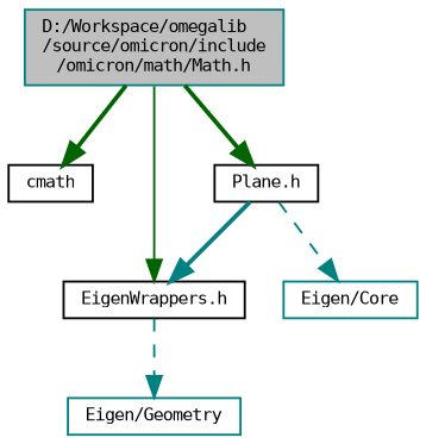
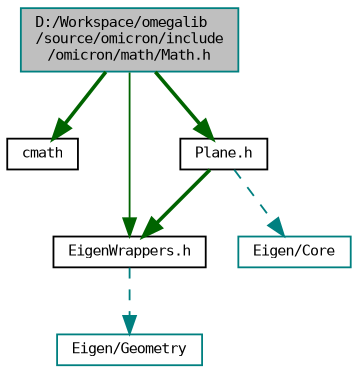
  digraph {
    fontname="DejaVu Sans Mono"
    node [color=teal fontname="DejaVu Sans Mono" fontsize=8 shape=record]
    edge [color=darkgreen fontname="DejaVu Sans Mono" fontsize=8 labelfontname="FreeSans.ttf" labelfontsize=8 style=bold]
    n1 [fillcolor=grey75 fontcolor=black height=0.2 label="D:/Workspace/omegalib\l/source/omicron/include\l/omicron/math/Math.h" style=filled width=0.4]
    n2 [color=black height=0.2 label=cmath width=0.4]
    n3 [color=black height=0.2 label="Plane.h" width=0.4]
    n4 [color=black height=0.2 label="EigenWrappers.h" width=0.4]
    n5 [height=0.2 label="Eigen/Core" width=0.4]
    n6 [height=0.2 label="Eigen/Geometry" width=0.4]
    n1 -> n2
    n1 -> n3
    n1 -> n4 [style=solid]
-   n3 -> n4 [color=teal]
+   n3 -> n4
    n3 -> n5 [color=teal style=dashed]
    n4 -> n6 [color=teal style=dashed]
  }
